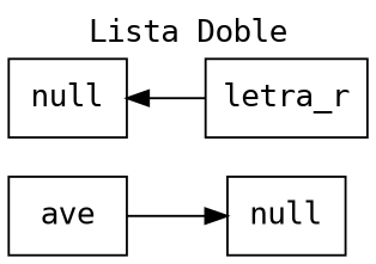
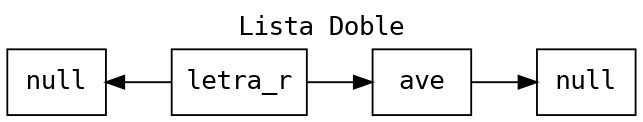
  digraph {
    fontname="DejaVu Sans Mono"
    label="Lista Doble"
    labelloc=t
    rankdir=LR
    node [fontname="DejaVu Sans Mono" shape=box]
    edge [fontname="DejaVu Sans Mono"]
    n1 [label=null]
    n2 [label=null]
    n3 [label=letra_r]
    n4 [label=ave]
    n2 -> n3 [dir=back]
+   n3 -> n4
    n4 -> n1
  }
